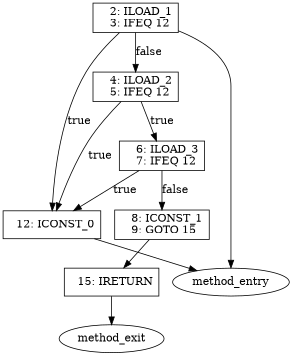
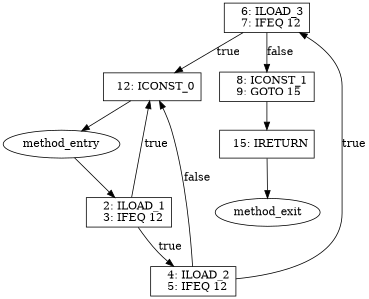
  digraph {
    node [shape=box]
    n1 [label="   6: ILOAD_3\l   7: IFEQ 12\l"]
    n2 [label="  12: ICONST_0\l"]
    n3 [label="   8: ICONST_1\l   9: GOTO 15\l"]
    n4 [label=method_entry shape=ellipse]
    n5 [label="  15: IRETURN\l"]
    n6 [label="   2: ILOAD_1\l   3: IFEQ 12\l"]
    n7 [label="   4: ILOAD_2\l   5: IFEQ 12\l"]
    n8 [label=method_exit shape=ellipse]
    n1 -> n2 [label=true]
    n1 -> n3 [label=false]
    n2 -> n4
    n3 -> n5
-   n6 -> n4
+   n4 -> n6
    n5 -> n8
    n6 -> n2 [label=true]
-   n6 -> n7 [label=false]
+   n6 -> n7 [label=true]
    n7 -> n1 [label=true]
-   n7 -> n2 [label=true]
+   n7 -> n2 [label=false]
  }
